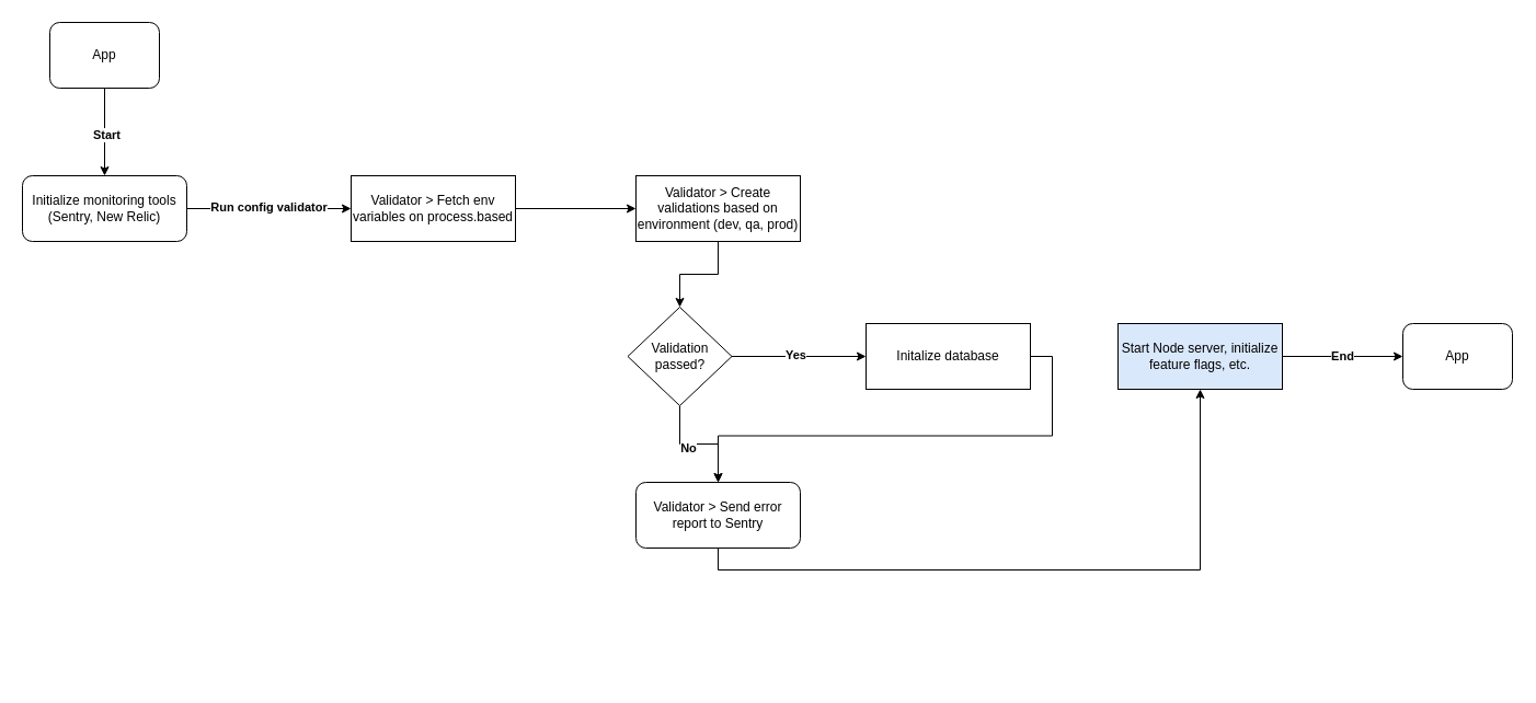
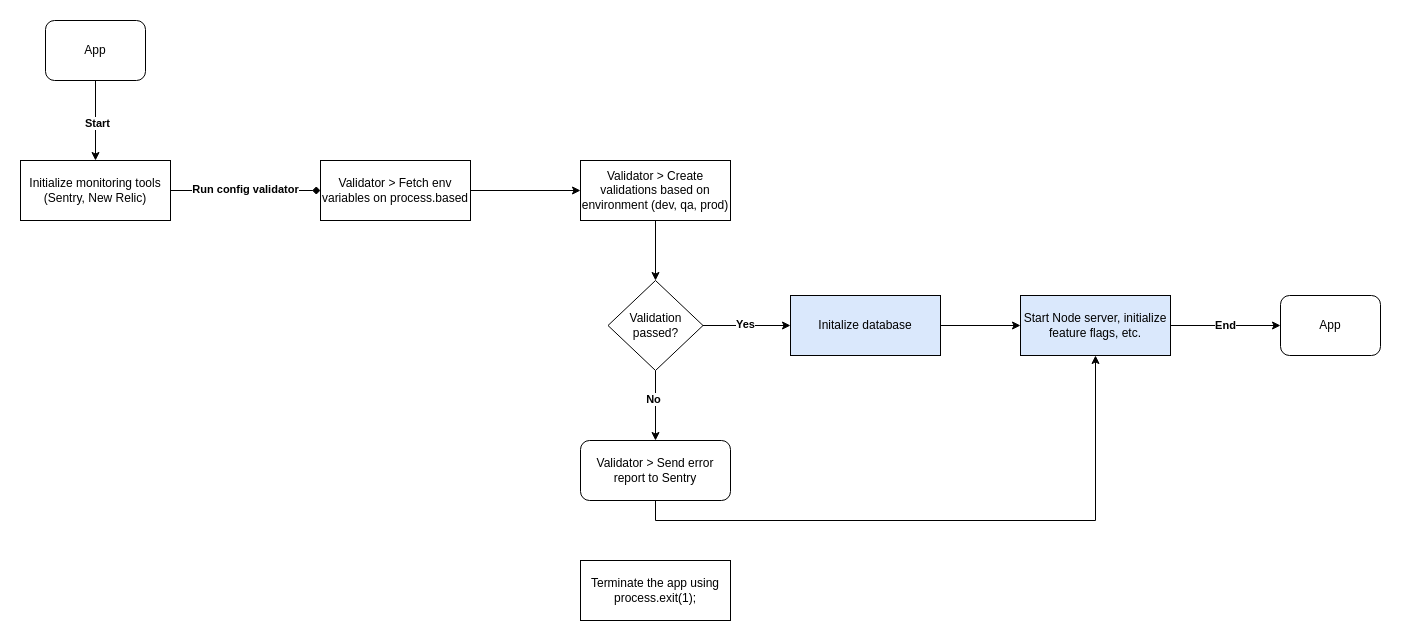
  <mxCell id="0" />
  <mxCell id="1" parent="0" />
- <mxCell id="2" style="edgeStyle=orthogonalEdgeStyle;rounded=0;orthogonalLoop=1;jettySize=auto;html=1;exitX=1;exitY=0.5;exitDx=0;exitDy=0;entryX=0;entryY=0.5;entryDx=0;entryDy=0;" edge="1" parent="1" source="21" target="8"><mxGeometry relative="1" as="geometry" /></mxCell>
+ <mxCell id="2" style="edgeStyle=orthogonalEdgeStyle;rounded=0;orthogonalLoop=1;jettySize=auto;html=1;exitX=1;exitY=0.5;exitDx=0;exitDy=0;entryX=0;entryY=0.5;entryDx=0;entryDy=0;endArrow=diamond;" edge="1" parent="1" source="21" target="8"><mxGeometry relative="1" as="geometry" /></mxCell>
  <mxCell id="3" value="Run config validator" style="edgeLabel;html=1;align=center;verticalAlign=middle;resizable=0;points=[];fontStyle=1" vertex="1" connectable="0" parent="2"><mxGeometry x="-0.012" y="2" relative="1" as="geometry"><mxPoint as="offset" /></mxGeometry></mxCell>
  <mxCell id="4" style="edgeStyle=orthogonalEdgeStyle;rounded=0;orthogonalLoop=1;jettySize=auto;html=1;exitX=0.5;exitY=1;exitDx=0;exitDy=0;entryX=0.5;entryY=0;entryDx=0;entryDy=0;" edge="1" parent="1" source="6" target="21"><mxGeometry relative="1" as="geometry" /></mxCell>
  <mxCell id="5" value="Start" style="edgeLabel;html=1;align=center;verticalAlign=middle;resizable=0;points=[];fontStyle=1" vertex="1" connectable="0" parent="4"><mxGeometry x="0.05" y="1" relative="1" as="geometry"><mxPoint as="offset" /></mxGeometry></mxCell>
  <mxCell id="6" value="App" style="rounded=1;whiteSpace=wrap;html=1;" vertex="1" parent="1"><mxGeometry x="45" y="20" width="100" height="60" as="geometry" /></mxCell>
  <mxCell id="7" style="edgeStyle=orthogonalEdgeStyle;rounded=0;orthogonalLoop=1;jettySize=auto;html=1;exitX=1;exitY=0.5;exitDx=0;exitDy=0;entryX=0;entryY=0.5;entryDx=0;entryDy=0;" edge="1" parent="1" source="8" target="10"><mxGeometry relative="1" as="geometry" /></mxCell>
  <mxCell id="8" value="Validator &amp;gt; Fetch env variables on process.based" style="rounded=0;whiteSpace=wrap;html=1;" vertex="1" parent="1"><mxGeometry x="320" y="160" width="150" height="60" as="geometry" /></mxCell>
  <mxCell id="9" style="edgeStyle=orthogonalEdgeStyle;rounded=0;orthogonalLoop=1;jettySize=auto;html=1;exitX=0.5;exitY=1;exitDx=0;exitDy=0;" edge="1" parent="1" source="10" target="15"><mxGeometry relative="1" as="geometry" /></mxCell>
  <mxCell id="10" value="Validator &amp;gt; Create validations based on environment (dev, qa, prod)" style="rounded=0;whiteSpace=wrap;html=1;" vertex="1" parent="1"><mxGeometry x="580" y="160" width="150" height="60" as="geometry" /></mxCell>
  <mxCell id="11" style="edgeStyle=orthogonalEdgeStyle;rounded=0;orthogonalLoop=1;jettySize=auto;html=1;exitX=0.5;exitY=1;exitDx=0;exitDy=0;entryX=0.5;entryY=0;entryDx=0;entryDy=0;" edge="1" parent="1" source="15" target="17"><mxGeometry relative="1" as="geometry" /></mxCell>
  <mxCell id="12" value="No" style="edgeLabel;html=1;align=center;verticalAlign=middle;resizable=0;points=[];fontStyle=1" vertex="1" connectable="0" parent="11"><mxGeometry x="-0.2" y="-3" relative="1" as="geometry"><mxPoint as="offset" /></mxGeometry></mxCell>
  <mxCell id="13" style="edgeStyle=orthogonalEdgeStyle;rounded=0;orthogonalLoop=1;jettySize=auto;html=1;exitX=1;exitY=0.5;exitDx=0;exitDy=0;entryX=0;entryY=0.5;entryDx=0;entryDy=0;" edge="1" parent="1" source="15" target="20"><mxGeometry relative="1" as="geometry" /></mxCell>
  <mxCell id="14" value="Yes" style="edgeLabel;html=1;align=center;verticalAlign=middle;resizable=0;points=[];fontStyle=1" vertex="1" connectable="0" parent="13"><mxGeometry x="-0.074" y="2" relative="1" as="geometry"><mxPoint x="1" as="offset" /></mxGeometry></mxCell>
- <mxCell id="15" value="Validation passed?" style="rhombus;whiteSpace=wrap;html=1;" vertex="1" parent="1"><mxGeometry x="572.5" y="280" width="95" height="90" as="geometry" /></mxCell>
+ <mxCell id="15" value="Validation passed?" style="rhombus;whiteSpace=wrap;html=1;" vertex="1" parent="1"><mxGeometry x="607.5" y="280" width="95" height="90" as="geometry" /></mxCell>
  <mxCell id="16" style="edgeStyle=orthogonalEdgeStyle;rounded=0;orthogonalLoop=1;jettySize=auto;html=1;exitX=0.5;exitY=1;exitDx=0;exitDy=0;" edge="1" parent="1" source="17" target="23"><mxGeometry relative="1" as="geometry" /></mxCell>
  <mxCell id="17" value="Validator &amp;gt; Send error report to Sentry" style="whiteSpace=wrap;html=1;rounded=1;" vertex="1" parent="1"><mxGeometry x="580" y="440" width="150" height="60" as="geometry" /></mxCell>
- <mxCell id="19" style="edgeStyle=orthogonalEdgeStyle;rounded=0;orthogonalLoop=1;jettySize=auto;html=1;exitX=1;exitY=0.5;exitDx=0;exitDy=0;" edge="1" parent="1" source="20" target="17"><mxGeometry relative="1" as="geometry" /></mxCell>
- <mxCell id="20" value="Initalize database" style="rounded=0;whiteSpace=wrap;html=1;" vertex="1" parent="1"><mxGeometry x="790" y="295" width="150" height="60" as="geometry" /></mxCell>
- <mxCell id="21" value="Initialize monitoring tools (Sentry, New Relic)" style="whiteSpace=wrap;html=1;rounded=1;" vertex="1" parent="1"><mxGeometry x="20" y="160" width="150" height="60" as="geometry" /></mxCell>
+ <mxCell id="18" value="Terminate the app using process.exit(1);" style="rounded=0;whiteSpace=wrap;html=1;" vertex="1" parent="1"><mxGeometry x="580" y="560" width="150" height="60" as="geometry" /></mxCell>
+ <mxCell id="19" style="edgeStyle=orthogonalEdgeStyle;rounded=0;orthogonalLoop=1;jettySize=auto;html=1;exitX=1;exitY=0.5;exitDx=0;exitDy=0;entryX=0;entryY=0.5;entryDx=0;entryDy=0;" edge="1" parent="1" source="20" target="23"><mxGeometry relative="1" as="geometry" /></mxCell>
+ <mxCell id="20" value="Initalize database" style="rounded=0;whiteSpace=wrap;html=1;fillColor=#dae8fc;" vertex="1" parent="1"><mxGeometry x="790" y="295" width="150" height="60" as="geometry" /></mxCell>
+ <mxCell id="21" value="Initialize monitoring tools (Sentry, New Relic)" style="rounded=0;whiteSpace=wrap;html=1;" vertex="1" parent="1"><mxGeometry x="20" y="160" width="150" height="60" as="geometry" /></mxCell>
  <mxCell id="22" value="End" style="edgeStyle=orthogonalEdgeStyle;rounded=0;orthogonalLoop=1;jettySize=auto;html=1;exitX=1;exitY=0.5;exitDx=0;exitDy=0;entryX=0;entryY=0.5;entryDx=0;entryDy=0;fontStyle=1" edge="1" parent="1" source="23" target="24"><mxGeometry relative="1" as="geometry" /></mxCell>
  <mxCell id="23" value="Start Node server, initialize feature flags, etc." style="rounded=0;whiteSpace=wrap;html=1;fillColor=#dae8fc;" vertex="1" parent="1"><mxGeometry x="1020" y="295" width="150" height="60" as="geometry" /></mxCell>
  <mxCell id="24" value="App" style="rounded=1;whiteSpace=wrap;html=1;" vertex="1" parent="1"><mxGeometry x="1280" y="295" width="100" height="60" as="geometry" /></mxCell>
